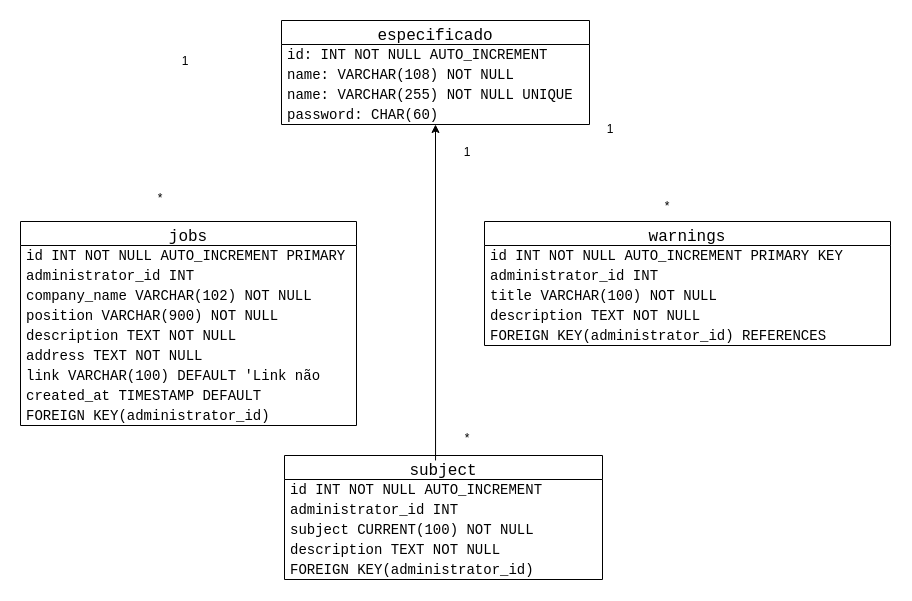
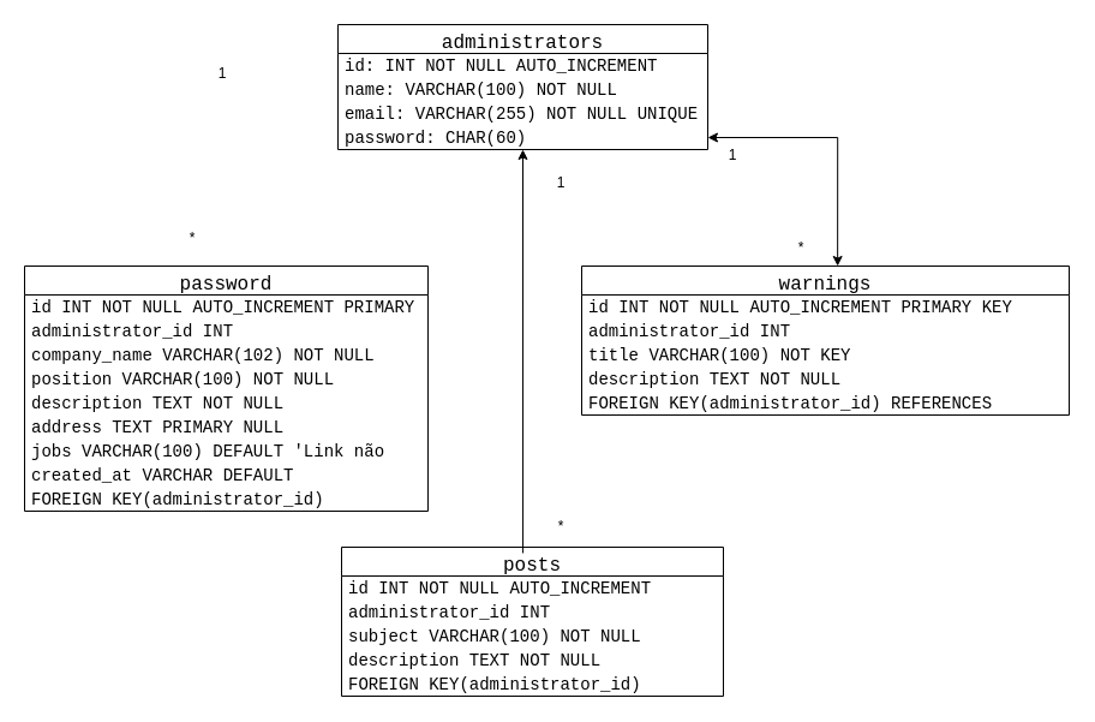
  <mxCell id="0" />
  <mxCell id="1" parent="0" />
- <mxCell id="2" value="&lt;span class=&quot;JCzEY tNxQIb&quot;&gt;&lt;font style=&quot;font-size: 16px;&quot;&gt;especificado&lt;/font&gt;&lt;/span&gt;" style="swimlane;fontStyle=0;align=center;verticalAlign=top;childLayout=stackLayout;horizontal=1;startSize=24;horizontalStack=0;resizeParent=1;resizeParentMax=0;resizeLast=0;collapsible=0;marginBottom=0;html=1;whiteSpace=wrap;fontFamily=Courier New;fontSize=14;" vertex="1" parent="1"><mxGeometry x="281" y="20" width="308" height="104" as="geometry" /></mxCell>
+ <mxCell id="2" value="&lt;span class=&quot;JCzEY tNxQIb&quot;&gt;&lt;font style=&quot;font-size: 16px;&quot;&gt;administrators&lt;/font&gt;&lt;/span&gt;" style="swimlane;fontStyle=0;align=center;verticalAlign=top;childLayout=stackLayout;horizontal=1;startSize=24;horizontalStack=0;resizeParent=1;resizeParentMax=0;resizeLast=0;collapsible=0;marginBottom=0;html=1;whiteSpace=wrap;fontFamily=Courier New;fontSize=14;" vertex="1" parent="1"><mxGeometry x="281" y="20" width="308" height="104" as="geometry" /></mxCell>
  <mxCell id="3" value="id: INT NOT NULL AUTO_INCREMENT FOREIGN KEY" style="text;html=1;strokeColor=none;fillColor=none;align=left;verticalAlign=middle;spacingLeft=4;spacingRight=4;overflow=hidden;rotatable=0;points=[[0,0.5],[1,0.5]];portConstraint=eastwest;whiteSpace=wrap;fontFamily=Courier New;fontSize=14;" vertex="1" parent="2"><mxGeometry y="24" width="308" height="20" as="geometry" /></mxCell>
- <mxCell id="4" value="name: VARCHAR(108) NOT NULL" style="text;html=1;strokeColor=none;fillColor=none;align=left;verticalAlign=middle;spacingLeft=4;spacingRight=4;overflow=hidden;rotatable=0;points=[[0,0.5],[1,0.5]];portConstraint=eastwest;whiteSpace=wrap;fontFamily=Courier New;fontSize=14;" vertex="1" parent="2"><mxGeometry y="44" width="308" height="20" as="geometry" /></mxCell>
- <mxCell id="5" value="name: VARCHAR(255) NOT NULL UNIQUE" style="text;html=1;strokeColor=none;fillColor=none;align=left;verticalAlign=middle;spacingLeft=4;spacingRight=4;overflow=hidden;rotatable=0;points=[[0,0.5],[1,0.5]];portConstraint=eastwest;whiteSpace=wrap;fontFamily=Courier New;fontSize=14;" vertex="1" parent="2"><mxGeometry y="64" width="308" height="20" as="geometry" /></mxCell>
+ <mxCell id="4" value="name: VARCHAR(100) NOT NULL" style="text;html=1;strokeColor=none;fillColor=none;align=left;verticalAlign=middle;spacingLeft=4;spacingRight=4;overflow=hidden;rotatable=0;points=[[0,0.5],[1,0.5]];portConstraint=eastwest;whiteSpace=wrap;fontFamily=Courier New;fontSize=14;" vertex="1" parent="2"><mxGeometry y="44" width="308" height="20" as="geometry" /></mxCell>
+ <mxCell id="5" value="email: VARCHAR(255) NOT NULL UNIQUE" style="text;html=1;strokeColor=none;fillColor=none;align=left;verticalAlign=middle;spacingLeft=4;spacingRight=4;overflow=hidden;rotatable=0;points=[[0,0.5],[1,0.5]];portConstraint=eastwest;whiteSpace=wrap;fontFamily=Courier New;fontSize=14;" vertex="1" parent="2"><mxGeometry y="64" width="308" height="20" as="geometry" /></mxCell>
  <mxCell id="6" value="password: CHAR(60)" style="text;html=1;strokeColor=none;fillColor=none;align=left;verticalAlign=middle;spacingLeft=4;spacingRight=4;overflow=hidden;rotatable=0;points=[[0,0.5],[1,0.5]];portConstraint=eastwest;whiteSpace=wrap;fontFamily=Courier New;fontSize=14;" vertex="1" parent="2"><mxGeometry y="84" width="308" height="20" as="geometry" /></mxCell>
  <mxCell id="7" value="&lt;font face=&quot;Courier New&quot; style=&quot;font-size: 16px;&quot;&gt;warnings&lt;/font&gt;" style="swimlane;fontStyle=0;align=center;verticalAlign=top;childLayout=stackLayout;horizontal=1;startSize=24;horizontalStack=0;resizeParent=1;resizeParentMax=0;resizeLast=0;collapsible=0;marginBottom=0;html=1;whiteSpace=wrap;" vertex="1" parent="1"><mxGeometry x="484" y="221" width="406" height="124" as="geometry" /></mxCell>
  <mxCell id="8" value="id INT NOT NULL AUTO_INCREMENT PRIMARY KEY" style="text;html=1;strokeColor=none;fillColor=none;align=left;verticalAlign=middle;spacingLeft=4;spacingRight=4;overflow=hidden;rotatable=0;points=[[0,0.5],[1,0.5]];portConstraint=eastwest;whiteSpace=wrap;fontSize=14;fontFamily=Courier New;" vertex="1" parent="7"><mxGeometry y="24" width="406" height="20" as="geometry" /></mxCell>
  <mxCell id="9" value="administrator_id INT" style="text;html=1;strokeColor=none;fillColor=none;align=left;verticalAlign=middle;spacingLeft=4;spacingRight=4;overflow=hidden;rotatable=0;points=[[0,0.5],[1,0.5]];portConstraint=eastwest;whiteSpace=wrap;fontSize=14;fontFamily=Courier New;" vertex="1" parent="7"><mxGeometry y="44" width="406" height="20" as="geometry" /></mxCell>
- <mxCell id="10" value="title VARCHAR(100) NOT NULL&amp;nbsp;" style="text;html=1;strokeColor=none;fillColor=none;align=left;verticalAlign=middle;spacingLeft=4;spacingRight=4;overflow=hidden;rotatable=0;points=[[0,0.5],[1,0.5]];portConstraint=eastwest;whiteSpace=wrap;fontSize=14;fontFamily=Courier New;" vertex="1" parent="7"><mxGeometry y="64" width="406" height="20" as="geometry" /></mxCell>
+ <mxCell id="10" value="title VARCHAR(100) NOT KEY&amp;nbsp;" style="text;html=1;strokeColor=none;fillColor=none;align=left;verticalAlign=middle;spacingLeft=4;spacingRight=4;overflow=hidden;rotatable=0;points=[[0,0.5],[1,0.5]];portConstraint=eastwest;whiteSpace=wrap;fontSize=14;fontFamily=Courier New;" vertex="1" parent="7"><mxGeometry y="64" width="406" height="20" as="geometry" /></mxCell>
  <mxCell id="11" value="description TEXT NOT NULL" style="text;html=1;strokeColor=none;fillColor=none;align=left;verticalAlign=middle;spacingLeft=4;spacingRight=4;overflow=hidden;rotatable=0;points=[[0,0.5],[1,0.5]];portConstraint=eastwest;whiteSpace=wrap;fontSize=14;fontFamily=Courier New;" vertex="1" parent="7"><mxGeometry y="84" width="406" height="20" as="geometry" /></mxCell>
  <mxCell id="12" value="FOREIGN KEY(administrator_id) REFERENCES administrators(id)" style="text;html=1;strokeColor=none;fillColor=none;align=left;verticalAlign=middle;spacingLeft=4;spacingRight=4;overflow=hidden;rotatable=0;points=[[0,0.5],[1,0.5]];portConstraint=eastwest;whiteSpace=wrap;fontSize=14;fontFamily=Courier New;" vertex="1" parent="7"><mxGeometry y="104" width="406" height="20" as="geometry" /></mxCell>
- <mxCell id="13" value="&lt;font face=&quot;Courier New&quot; style=&quot;font-size: 16px;&quot;&gt;subject&lt;/font&gt;" style="swimlane;fontStyle=0;align=center;verticalAlign=top;childLayout=stackLayout;horizontal=1;startSize=24;horizontalStack=0;resizeParent=1;resizeParentMax=0;resizeLast=0;collapsible=0;marginBottom=0;html=1;whiteSpace=wrap;" vertex="1" parent="1"><mxGeometry x="284" y="455" width="318" height="124" as="geometry" /></mxCell>
+ <mxCell id="13" value="&lt;font face=&quot;Courier New&quot; style=&quot;font-size: 16px;&quot;&gt;posts&lt;/font&gt;" style="swimlane;fontStyle=0;align=center;verticalAlign=top;childLayout=stackLayout;horizontal=1;startSize=24;horizontalStack=0;resizeParent=1;resizeParentMax=0;resizeLast=0;collapsible=0;marginBottom=0;html=1;whiteSpace=wrap;" vertex="1" parent="1"><mxGeometry x="284" y="455" width="318" height="124" as="geometry" /></mxCell>
  <mxCell id="14" value="id INT NOT NULL AUTO_INCREMENT PRIMARY KEY" style="text;html=1;strokeColor=none;fillColor=none;align=left;verticalAlign=middle;spacingLeft=4;spacingRight=4;overflow=hidden;rotatable=0;points=[[0,0.5],[1,0.5]];portConstraint=eastwest;whiteSpace=wrap;fontFamily=Courier New;fontSize=14;" vertex="1" parent="13"><mxGeometry y="24" width="318" height="20" as="geometry" /></mxCell>
  <mxCell id="15" value="administrator_id INT" style="text;html=1;strokeColor=none;fillColor=none;align=left;verticalAlign=middle;spacingLeft=4;spacingRight=4;overflow=hidden;rotatable=0;points=[[0,0.5],[1,0.5]];portConstraint=eastwest;whiteSpace=wrap;fontFamily=Courier New;fontSize=14;" vertex="1" parent="13"><mxGeometry y="44" width="318" height="20" as="geometry" /></mxCell>
- <mxCell id="16" value="subject CURRENT(100) NOT NULL&amp;nbsp;" style="text;html=1;strokeColor=none;fillColor=none;align=left;verticalAlign=middle;spacingLeft=4;spacingRight=4;overflow=hidden;rotatable=0;points=[[0,0.5],[1,0.5]];portConstraint=eastwest;whiteSpace=wrap;fontFamily=Courier New;fontSize=14;" vertex="1" parent="13"><mxGeometry y="64" width="318" height="20" as="geometry" /></mxCell>
+ <mxCell id="16" value="subject VARCHAR(100) NOT NULL&amp;nbsp;" style="text;html=1;strokeColor=none;fillColor=none;align=left;verticalAlign=middle;spacingLeft=4;spacingRight=4;overflow=hidden;rotatable=0;points=[[0,0.5],[1,0.5]];portConstraint=eastwest;whiteSpace=wrap;fontFamily=Courier New;fontSize=14;" vertex="1" parent="13"><mxGeometry y="64" width="318" height="20" as="geometry" /></mxCell>
  <mxCell id="17" value="description TEXT NOT NULL" style="text;html=1;strokeColor=none;fillColor=none;align=left;verticalAlign=middle;spacingLeft=4;spacingRight=4;overflow=hidden;rotatable=0;points=[[0,0.5],[1,0.5]];portConstraint=eastwest;whiteSpace=wrap;fontFamily=Courier New;fontSize=14;" vertex="1" parent="13"><mxGeometry y="84" width="318" height="20" as="geometry" /></mxCell>
  <mxCell id="18" value="FOREIGN KEY(administrator_id) REFERENCES administrators(id)" style="text;html=1;strokeColor=none;fillColor=none;align=left;verticalAlign=middle;spacingLeft=4;spacingRight=4;overflow=hidden;rotatable=0;points=[[0,0.5],[1,0.5]];portConstraint=eastwest;whiteSpace=wrap;fontSize=14;fontFamily=Courier New;" vertex="1" parent="13"><mxGeometry y="104" width="318" height="20" as="geometry" /></mxCell>
- <mxCell id="19" value="&lt;font style=&quot;font-size: 16px;&quot; face=&quot;Courier New&quot;&gt;jobs&lt;/font&gt;" style="swimlane;fontStyle=0;align=center;verticalAlign=top;childLayout=stackLayout;horizontal=1;startSize=24;horizontalStack=0;resizeParent=1;resizeParentMax=0;resizeLast=0;collapsible=0;marginBottom=0;html=1;whiteSpace=wrap;" vertex="1" parent="1"><mxGeometry x="20" y="221" width="336" height="204" as="geometry" /></mxCell>
+ <mxCell id="19" value="&lt;font style=&quot;font-size: 16px;&quot; face=&quot;Courier New&quot;&gt;password&lt;/font&gt;" style="swimlane;fontStyle=0;align=center;verticalAlign=top;childLayout=stackLayout;horizontal=1;startSize=24;horizontalStack=0;resizeParent=1;resizeParentMax=0;resizeLast=0;collapsible=0;marginBottom=0;html=1;whiteSpace=wrap;" vertex="1" parent="1"><mxGeometry x="20" y="221" width="336" height="204" as="geometry" /></mxCell>
  <mxCell id="20" value="id INT NOT NULL AUTO_INCREMENT PRIMARY KEY" style="text;html=1;strokeColor=none;fillColor=none;align=left;verticalAlign=middle;spacingLeft=4;spacingRight=4;overflow=hidden;rotatable=0;points=[[0,0.5],[1,0.5]];portConstraint=eastwest;whiteSpace=wrap;fontSize=14;fontFamily=Courier New;" vertex="1" parent="19"><mxGeometry y="24" width="336" height="20" as="geometry" /></mxCell>
  <mxCell id="21" value="administrator_id INT" style="text;html=1;strokeColor=none;fillColor=none;align=left;verticalAlign=middle;spacingLeft=4;spacingRight=4;overflow=hidden;rotatable=0;points=[[0,0.5],[1,0.5]];portConstraint=eastwest;whiteSpace=wrap;fontSize=14;fontFamily=Courier New;" vertex="1" parent="19"><mxGeometry y="44" width="336" height="20" as="geometry" /></mxCell>
  <mxCell id="22" value="company_name VARCHAR(102) NOT NULL" style="text;html=1;strokeColor=none;fillColor=none;align=left;verticalAlign=middle;spacingLeft=4;spacingRight=4;overflow=hidden;rotatable=0;points=[[0,0.5],[1,0.5]];portConstraint=eastwest;whiteSpace=wrap;fontSize=14;fontFamily=Courier New;" vertex="1" parent="19"><mxGeometry y="64" width="336" height="20" as="geometry" /></mxCell>
- <mxCell id="23" value="position VARCHAR(900) NOT NULL" style="text;html=1;strokeColor=none;fillColor=none;align=left;verticalAlign=middle;spacingLeft=4;spacingRight=4;overflow=hidden;rotatable=0;points=[[0,0.5],[1,0.5]];portConstraint=eastwest;whiteSpace=wrap;fontSize=14;fontFamily=Courier New;" vertex="1" parent="19"><mxGeometry y="84" width="336" height="20" as="geometry" /></mxCell>
+ <mxCell id="23" value="position VARCHAR(100) NOT NULL" style="text;html=1;strokeColor=none;fillColor=none;align=left;verticalAlign=middle;spacingLeft=4;spacingRight=4;overflow=hidden;rotatable=0;points=[[0,0.5],[1,0.5]];portConstraint=eastwest;whiteSpace=wrap;fontSize=14;fontFamily=Courier New;" vertex="1" parent="19"><mxGeometry y="84" width="336" height="20" as="geometry" /></mxCell>
  <mxCell id="24" value="description TEXT NOT NULL" style="text;html=1;strokeColor=none;fillColor=none;align=left;verticalAlign=middle;spacingLeft=4;spacingRight=4;overflow=hidden;rotatable=0;points=[[0,0.5],[1,0.5]];portConstraint=eastwest;whiteSpace=wrap;fontSize=14;fontFamily=Courier New;" vertex="1" parent="19"><mxGeometry y="104" width="336" height="20" as="geometry" /></mxCell>
- <mxCell id="25" value="address TEXT NOT NULL" style="text;html=1;strokeColor=none;fillColor=none;align=left;verticalAlign=middle;spacingLeft=4;spacingRight=4;overflow=hidden;rotatable=0;points=[[0,0.5],[1,0.5]];portConstraint=eastwest;whiteSpace=wrap;fontSize=14;fontFamily=Courier New;" vertex="1" parent="19"><mxGeometry y="124" width="336" height="20" as="geometry" /></mxCell>
- <mxCell id="26" value="link VARCHAR(100) DEFAULT 'Link não especificado&lt;span style=&quot;background-color: transparent; color: light-dark(rgb(0, 0, 0), rgb(255, 255, 255));&quot;&gt;'&lt;/span&gt;" style="text;html=1;strokeColor=none;fillColor=none;align=left;verticalAlign=middle;spacingLeft=4;spacingRight=4;overflow=hidden;rotatable=0;points=[[0,0.5],[1,0.5]];portConstraint=eastwest;whiteSpace=wrap;fontSize=14;fontFamily=Courier New;" vertex="1" parent="19"><mxGeometry y="144" width="336" height="20" as="geometry" /></mxCell>
- <mxCell id="27" value="created_at TIMESTAMP DEFAULT CURRENT_TIMESTAMP" style="text;html=1;strokeColor=none;fillColor=none;align=left;verticalAlign=middle;spacingLeft=4;spacingRight=4;overflow=hidden;rotatable=0;points=[[0,0.5],[1,0.5]];portConstraint=eastwest;whiteSpace=wrap;fontSize=14;fontFamily=Courier New;" vertex="1" parent="19"><mxGeometry y="164" width="336" height="20" as="geometry" /></mxCell>
+ <mxCell id="25" value="address TEXT PRIMARY NULL" style="text;html=1;strokeColor=none;fillColor=none;align=left;verticalAlign=middle;spacingLeft=4;spacingRight=4;overflow=hidden;rotatable=0;points=[[0,0.5],[1,0.5]];portConstraint=eastwest;whiteSpace=wrap;fontSize=14;fontFamily=Courier New;" vertex="1" parent="19"><mxGeometry y="124" width="336" height="20" as="geometry" /></mxCell>
+ <mxCell id="26" value="jobs VARCHAR(100) DEFAULT 'Link não especificado&lt;span style=&quot;background-color: transparent; color: light-dark(rgb(0, 0, 0), rgb(255, 255, 255));&quot;&gt;'&lt;/span&gt;" style="text;html=1;strokeColor=none;fillColor=none;align=left;verticalAlign=middle;spacingLeft=4;spacingRight=4;overflow=hidden;rotatable=0;points=[[0,0.5],[1,0.5]];portConstraint=eastwest;whiteSpace=wrap;fontSize=14;fontFamily=Courier New;" vertex="1" parent="19"><mxGeometry y="144" width="336" height="20" as="geometry" /></mxCell>
+ <mxCell id="27" value="created_at VARCHAR DEFAULT CURRENT_TIMESTAMP" style="text;html=1;strokeColor=none;fillColor=none;align=left;verticalAlign=middle;spacingLeft=4;spacingRight=4;overflow=hidden;rotatable=0;points=[[0,0.5],[1,0.5]];portConstraint=eastwest;whiteSpace=wrap;fontSize=14;fontFamily=Courier New;" vertex="1" parent="19"><mxGeometry y="164" width="336" height="20" as="geometry" /></mxCell>
  <mxCell id="28" value="FOREIGN KEY(administrator_id) REFERENCES administrators(id)" style="text;html=1;strokeColor=none;fillColor=none;align=left;verticalAlign=middle;spacingLeft=4;spacingRight=4;overflow=hidden;rotatable=0;points=[[0,0.5],[1,0.5]];portConstraint=eastwest;whiteSpace=wrap;fontSize=14;fontFamily=Courier New;" vertex="1" parent="19"><mxGeometry y="184" width="336" height="20" as="geometry" /></mxCell>
  <mxCell id="29" style="rounded=0;orthogonalLoop=1;jettySize=auto;html=1;entryX=0.475;entryY=0.04;entryDx=0;entryDy=0;entryPerimeter=0;strokeColor=default;startArrow=classic;startFill=1;endArrow=none;" edge="1" parent="1" source="2" target="13"><mxGeometry relative="1" as="geometry" /></mxCell>
+ <mxCell id="30" style="edgeStyle=orthogonalEdgeStyle;rounded=0;orthogonalLoop=1;jettySize=auto;html=1;entryX=0.525;entryY=0;entryDx=0;entryDy=0;entryPerimeter=0;startArrow=classic;startFill=1;" edge="1" parent="1" source="6" target="7"><mxGeometry relative="1" as="geometry" /></mxCell>
  <mxCell id="31" value="1" style="text;html=1;align=center;verticalAlign=middle;whiteSpace=wrap;rounded=0;" vertex="1" parent="1"><mxGeometry x="155" y="46" width="60" height="30" as="geometry" /></mxCell>
  <mxCell id="32" value="*" style="text;html=1;align=center;verticalAlign=middle;whiteSpace=wrap;rounded=0;" vertex="1" parent="1"><mxGeometry x="130" y="183" width="60" height="30" as="geometry" /></mxCell>
  <mxCell id="33" value="*" style="text;html=1;align=center;verticalAlign=middle;whiteSpace=wrap;rounded=0;" vertex="1" parent="1"><mxGeometry x="637" y="191" width="60" height="30" as="geometry" /></mxCell>
  <mxCell id="34" value="*" style="text;html=1;align=center;verticalAlign=middle;whiteSpace=wrap;rounded=0;" vertex="1" parent="1"><mxGeometry x="437" y="423" width="60" height="30" as="geometry" /></mxCell>
  <mxCell id="35" value="1" style="text;html=1;align=center;verticalAlign=middle;whiteSpace=wrap;rounded=0;" vertex="1" parent="1"><mxGeometry x="580" y="114" width="60" height="30" as="geometry" /></mxCell>
  <mxCell id="36" value="1" style="text;html=1;align=center;verticalAlign=middle;whiteSpace=wrap;rounded=0;" vertex="1" parent="1"><mxGeometry x="437" y="137" width="60" height="30" as="geometry" /></mxCell>
